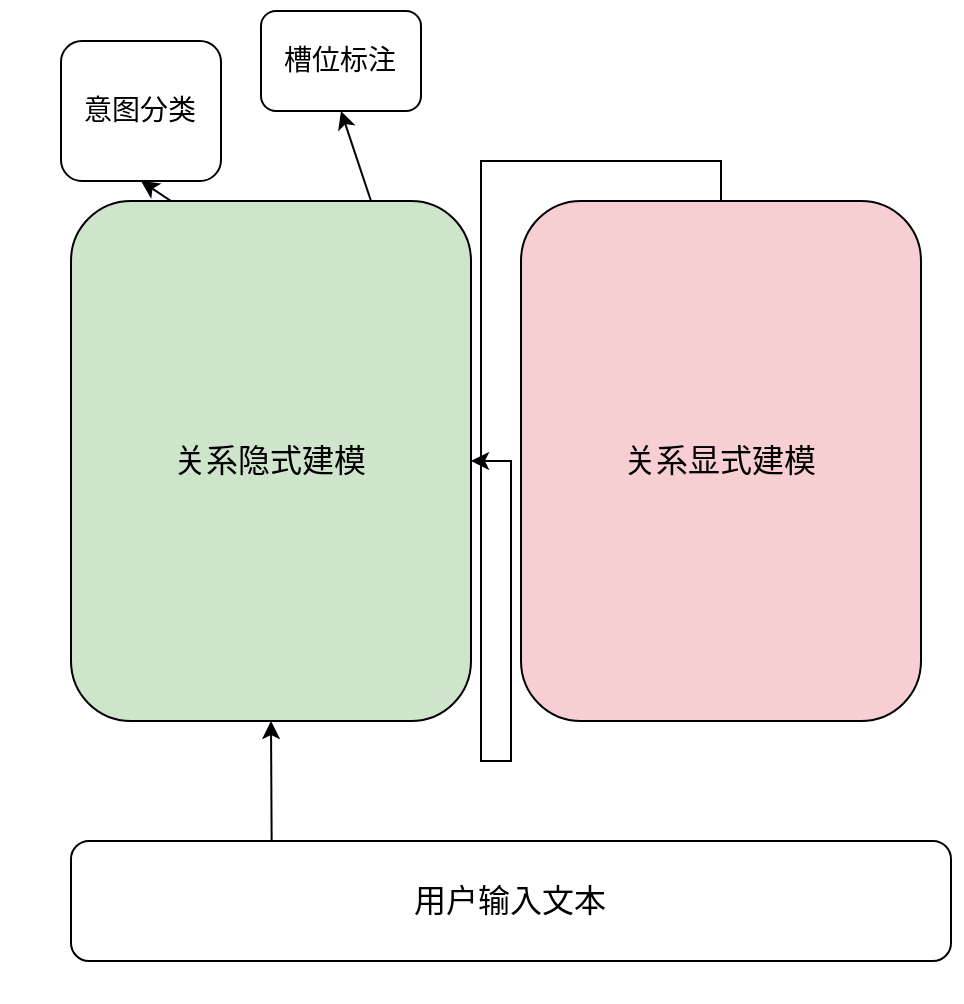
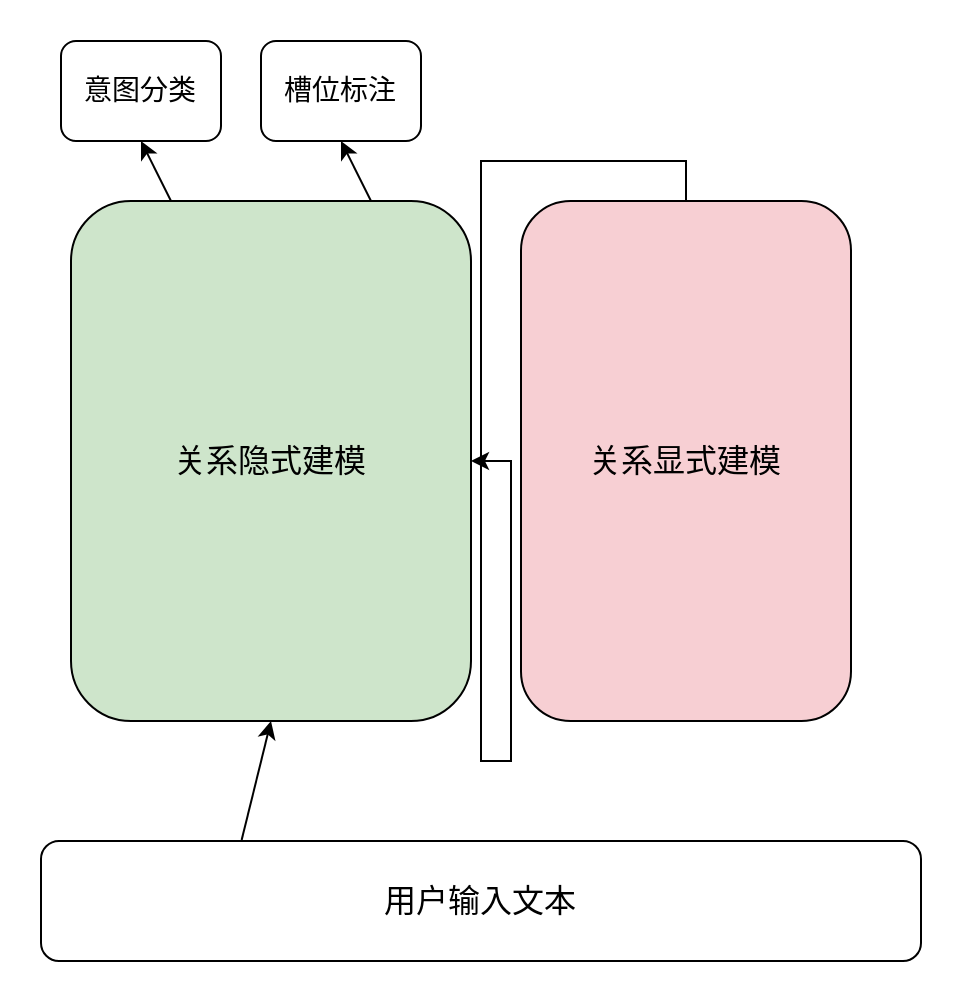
  <mxCell id="0" />
  <mxCell id="1" parent="0" />
  <mxCell id="2" style="edgeStyle=none;rounded=0;orthogonalLoop=1;jettySize=auto;html=1;exitX=0.75;exitY=0;exitDx=0;exitDy=0;entryX=0.5;entryY=1;entryDx=0;entryDy=0;" edge="1" parent="1" source="4" target="8"><mxGeometry relative="1" as="geometry" /></mxCell>
  <mxCell id="3" style="edgeStyle=none;rounded=0;orthogonalLoop=1;jettySize=auto;html=1;exitX=0.25;exitY=0;exitDx=0;exitDy=0;entryX=0.5;entryY=1;entryDx=0;entryDy=0;" edge="1" parent="1" source="4" target="7"><mxGeometry relative="1" as="geometry" /></mxCell>
  <mxCell id="4" value="&lt;font style=&quot;font-size: 16px;&quot;&gt;关系隐式建模&lt;/font&gt;" style="rounded=1;whiteSpace=wrap;html=1;fillColor=#CEE5CB;" vertex="1" parent="1"><mxGeometry x="35" y="100" width="200" height="260" as="geometry" /></mxCell>
  <mxCell id="5" style="edgeStyle=orthogonalEdgeStyle;rounded=0;orthogonalLoop=1;jettySize=auto;html=1;exitX=0.5;exitY=0;exitDx=0;exitDy=0;entryX=1;entryY=0.5;entryDx=0;entryDy=0;" edge="1" parent="1" source="6" target="4"><mxGeometry relative="1" as="geometry" /></mxCell>
- <mxCell id="6" value="&lt;font style=&quot;font-size: 16px;&quot;&gt;关系显式建模&lt;/font&gt;" style="rounded=1;whiteSpace=wrap;html=1;fillColor=#F7CFD3;" vertex="1" parent="1"><mxGeometry x="260" y="100" width="200" height="260" as="geometry" /></mxCell>
- <mxCell id="7" value="&lt;font style=&quot;font-size: 14px;&quot;&gt;意图分类&lt;/font&gt;" style="rounded=1;whiteSpace=wrap;html=1;" vertex="1" parent="1"><mxGeometry x="30" y="20" width="80" height="70" as="geometry" /></mxCell>
- <mxCell id="8" value="&lt;font style=&quot;font-size: 14px;&quot;&gt;槽位标注&lt;/font&gt;" style="rounded=1;whiteSpace=wrap;html=1;" vertex="1" parent="1"><mxGeometry x="130" y="5" width="80" height="50" as="geometry" /></mxCell>
+ <mxCell id="6" value="&lt;font style=&quot;font-size: 16px;&quot;&gt;关系显式建模&lt;/font&gt;" style="rounded=1;whiteSpace=wrap;html=1;fillColor=#F7CFD3;" vertex="1" parent="1"><mxGeometry x="260" y="100" width="165" height="260" as="geometry" /></mxCell>
+ <mxCell id="7" value="&lt;font style=&quot;font-size: 14px;&quot;&gt;意图分类&lt;/font&gt;" style="rounded=1;whiteSpace=wrap;html=1;" vertex="1" parent="1"><mxGeometry x="30" y="20" width="80" height="50" as="geometry" /></mxCell>
+ <mxCell id="8" value="&lt;font style=&quot;font-size: 14px;&quot;&gt;槽位标注&lt;/font&gt;" style="rounded=1;whiteSpace=wrap;html=1;" vertex="1" parent="1"><mxGeometry x="130" y="20" width="80" height="50" as="geometry" /></mxCell>
  <mxCell id="9" style="edgeStyle=none;rounded=0;orthogonalLoop=1;jettySize=auto;html=1;exitX=0.228;exitY=-0.008;exitDx=0;exitDy=0;entryX=0.5;entryY=1;entryDx=0;entryDy=0;exitPerimeter=0;" edge="1" parent="1" source="10" target="4"><mxGeometry relative="1" as="geometry" /></mxCell>
- <mxCell id="10" value="&lt;font style=&quot;font-size: 16px;&quot;&gt;用户输入文本&lt;/font&gt;" style="rounded=1;whiteSpace=wrap;html=1;" vertex="1" parent="1"><mxGeometry x="35" y="420" width="440" height="60" as="geometry" /></mxCell>
+ <mxCell id="10" value="&lt;font style=&quot;font-size: 16px;&quot;&gt;用户输入文本&lt;/font&gt;" style="rounded=1;whiteSpace=wrap;html=1;" vertex="1" parent="1"><mxGeometry x="20" y="420" width="440" height="60" as="geometry" /></mxCell>
